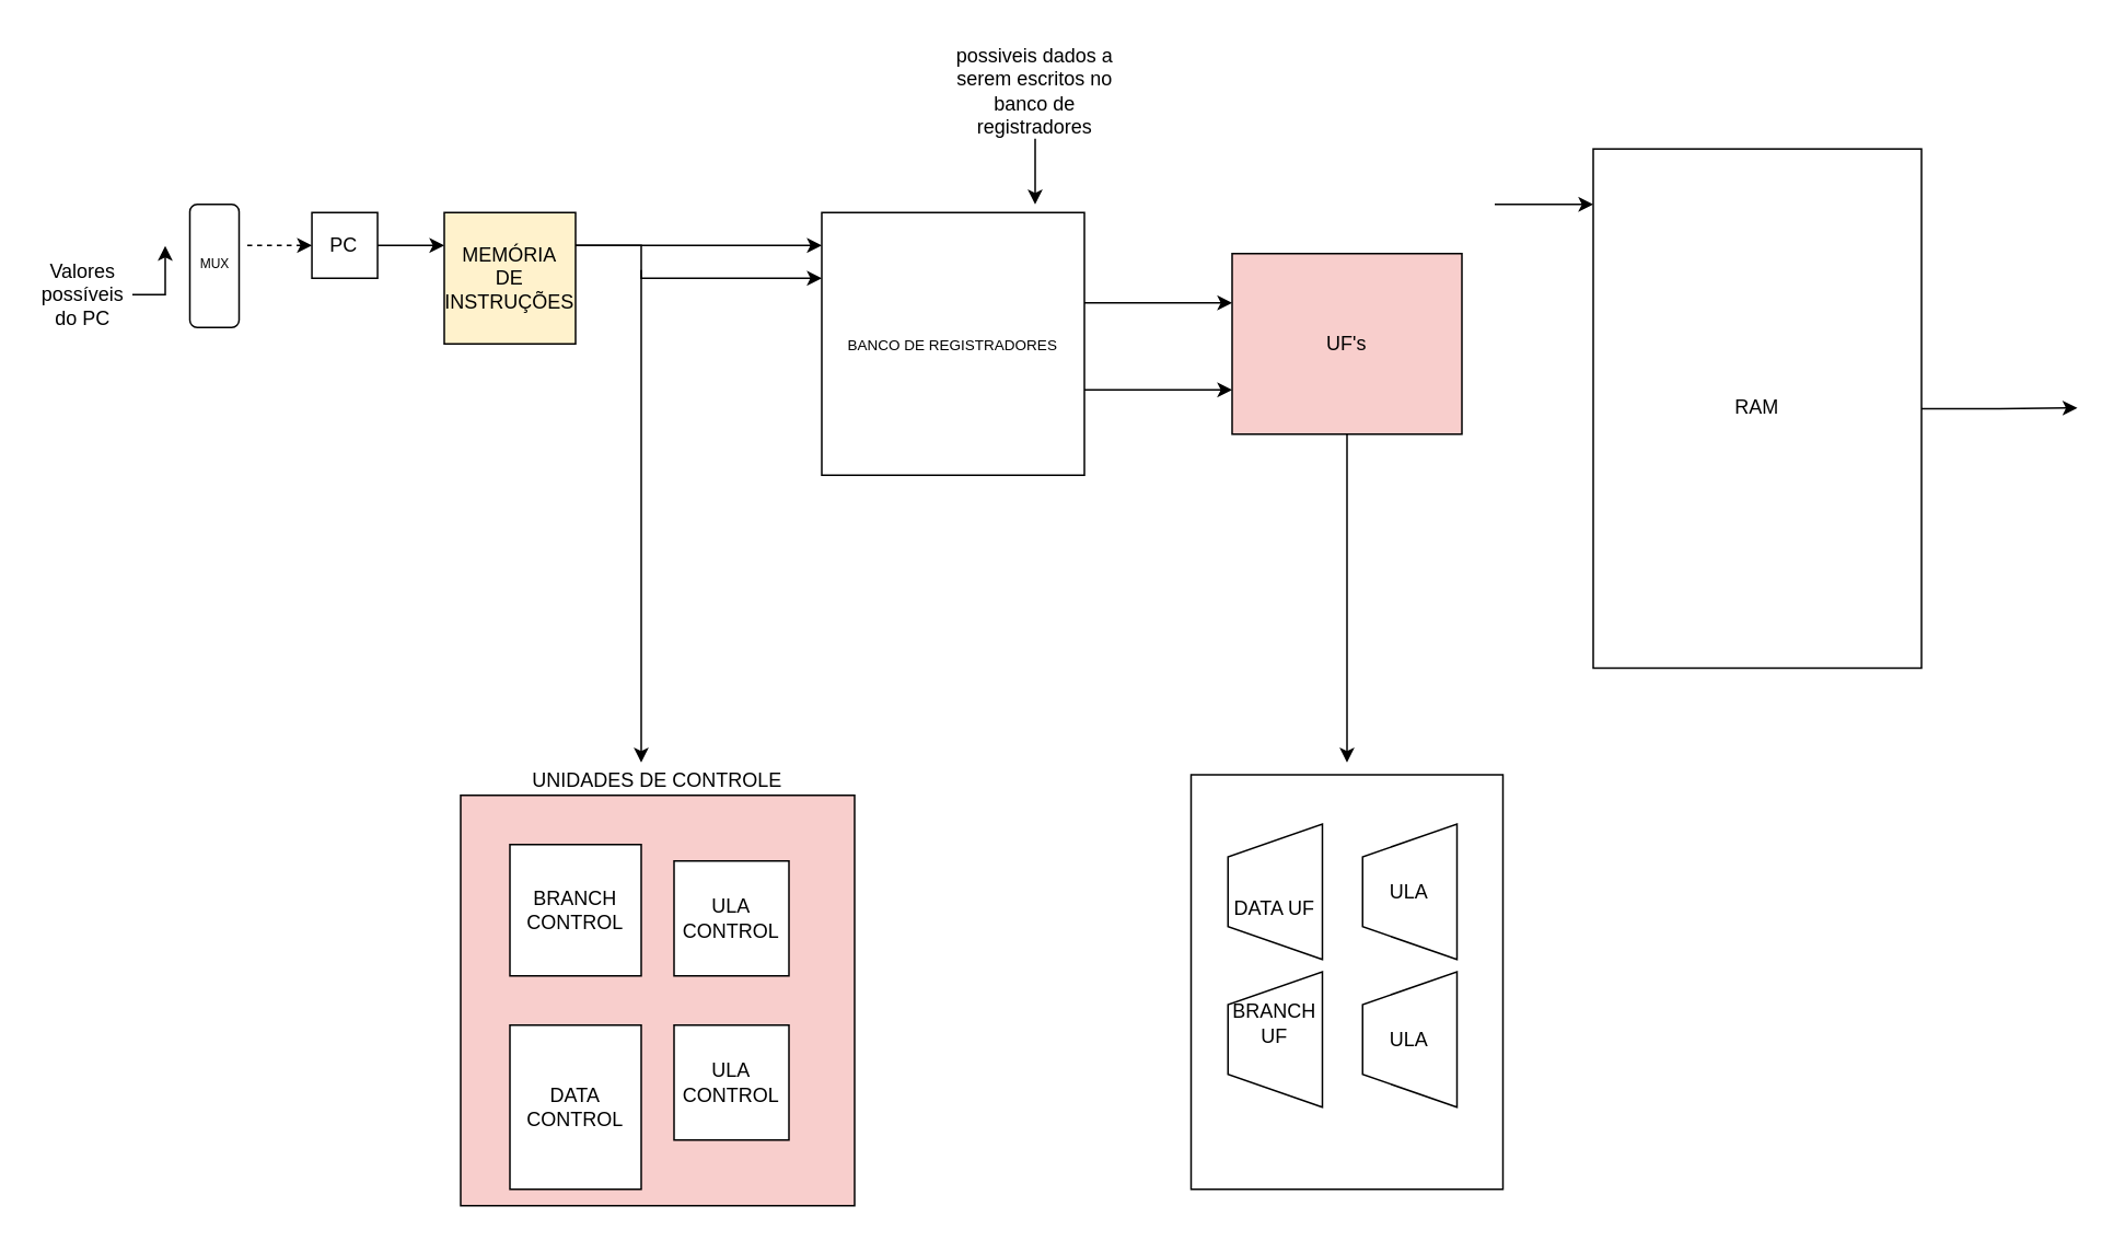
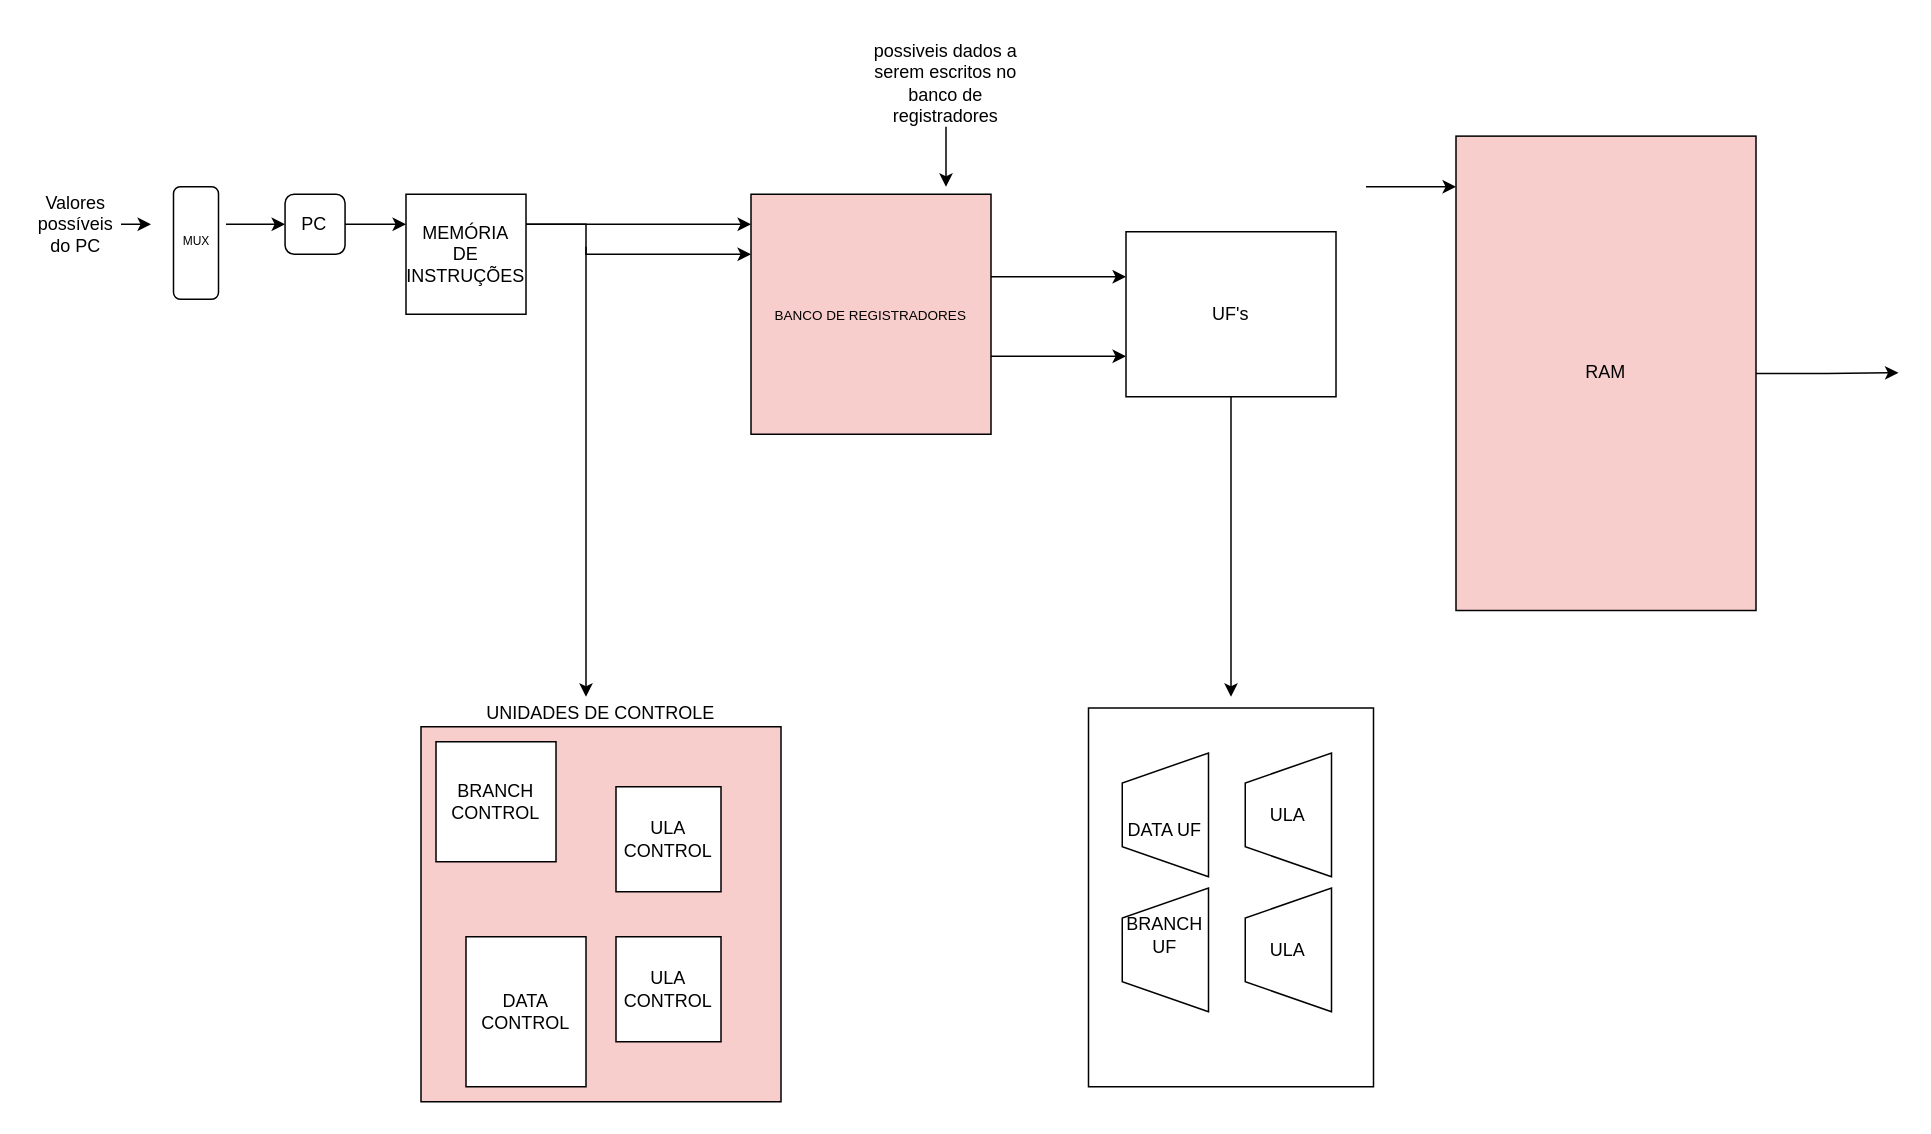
  <mxCell id="0" />
  <mxCell id="1" parent="0" />
  <mxCell id="2" value="" style="rounded=0;whiteSpace=wrap;html=1;" vertex="1" parent="1"><mxGeometry x="725" y="471.5" width="190" height="252.5" as="geometry" /></mxCell>
  <mxCell id="3" style="edgeStyle=orthogonalEdgeStyle;rounded=0;orthogonalLoop=1;jettySize=auto;html=1;" parent="1" source="8" edge="1"><mxGeometry relative="1" as="geometry"><mxPoint x="270" y="149" as="targetPoint" /><mxPoint x="150" y="149" as="sourcePoint" /></mxGeometry></mxCell>
  <mxCell id="4" style="edgeStyle=orthogonalEdgeStyle;rounded=0;orthogonalLoop=1;jettySize=auto;html=1;exitX=1;exitY=0.25;exitDx=0;exitDy=0;entryX=0;entryY=0.125;entryDx=0;entryDy=0;entryPerimeter=0;" parent="1" source="6" target="7" edge="1"><mxGeometry relative="1" as="geometry"><mxPoint x="390" y="149.048" as="targetPoint" /></mxGeometry></mxCell>
  <mxCell id="5" style="edgeStyle=orthogonalEdgeStyle;rounded=0;orthogonalLoop=1;jettySize=auto;html=1;exitX=1;exitY=0.25;exitDx=0;exitDy=0;entryX=0;entryY=0.25;entryDx=0;entryDy=0;" parent="1" source="6" target="7" edge="1"><mxGeometry relative="1" as="geometry"><mxPoint x="430" y="199" as="targetPoint" /><Array as="points"><mxPoint x="390" y="149" /><mxPoint x="390" y="169" /></Array></mxGeometry></mxCell>
- <mxCell id="6" value="MEMÓRIA&lt;br&gt;DE&lt;br&gt;INSTRUÇÕES" style="whiteSpace=wrap;html=1;fillColor=#fff2cc;" parent="1" vertex="1"><mxGeometry x="270" y="129" width="80" height="80" as="geometry" /></mxCell>
- <mxCell id="7" value="&lt;font style=&quot;font-size: 9px;&quot;&gt;BANCO DE REGISTRADORES&lt;/font&gt;" style="whiteSpace=wrap;html=1;" parent="1" vertex="1"><mxGeometry x="500" y="129" width="160" height="160" as="geometry" /></mxCell>
- <mxCell id="8" value="PC" style="whiteSpace=wrap;html=1;" parent="1" vertex="1"><mxGeometry x="189.37" y="129" width="40" height="40" as="geometry" /></mxCell>
+ <mxCell id="6" value="MEMÓRIA&lt;br&gt;DE&lt;br&gt;INSTRUÇÕES" style="whiteSpace=wrap;html=1;" parent="1" vertex="1"><mxGeometry x="270" y="129" width="80" height="80" as="geometry" /></mxCell>
+ <mxCell id="7" value="&lt;font style=&quot;font-size: 9px;&quot;&gt;BANCO DE REGISTRADORES&lt;/font&gt;" style="whiteSpace=wrap;html=1;fillColor=#f8cecc;" parent="1" vertex="1"><mxGeometry x="500" y="129" width="160" height="160" as="geometry" /></mxCell>
+ <mxCell id="8" value="PC" style="whiteSpace=wrap;html=1;rounded=1;" parent="1" vertex="1"><mxGeometry x="189.37" y="129" width="40" height="40" as="geometry" /></mxCell>
  <mxCell id="9" value="" style="group" parent="1" vertex="1" connectable="0"><mxGeometry x="110" y="124" width="40" height="75" as="geometry" /></mxCell>
  <mxCell id="10" value="" style="rounded=1;whiteSpace=wrap;html=1;rotation=-90;" parent="9" vertex="1"><mxGeometry x="-17.5" y="22.5" width="75" height="30" as="geometry" /></mxCell>
  <mxCell id="11" value="&lt;font style=&quot;font-size: 8px;&quot;&gt;MUX&lt;/font&gt;" style="text;html=1;align=center;verticalAlign=middle;resizable=0;points=[];autosize=1;strokeColor=none;fillColor=none;" parent="9" vertex="1"><mxGeometry y="20" width="40" height="30" as="geometry" /></mxCell>
- <mxCell id="12" style="edgeStyle=orthogonalEdgeStyle;rounded=0;orthogonalLoop=1;jettySize=auto;html=1;entryX=0;entryY=0.5;entryDx=0;entryDy=0;dashed=1;" parent="1" source="11" target="8" edge="1"><mxGeometry relative="1" as="geometry"><Array as="points"><mxPoint x="180" y="149" /><mxPoint x="180" y="149" /></Array></mxGeometry></mxCell>
+ <mxCell id="12" style="edgeStyle=orthogonalEdgeStyle;rounded=0;orthogonalLoop=1;jettySize=auto;html=1;entryX=0;entryY=0.5;entryDx=0;entryDy=0;" parent="1" source="11" target="8" edge="1"><mxGeometry relative="1" as="geometry"><Array as="points"><mxPoint x="180" y="149" /><mxPoint x="180" y="149" /></Array></mxGeometry></mxCell>
  <mxCell id="13" style="edgeStyle=orthogonalEdgeStyle;rounded=0;orthogonalLoop=1;jettySize=auto;html=1;exitX=1;exitY=0.5;exitDx=0;exitDy=0;" parent="1" source="14" edge="1"><mxGeometry relative="1" as="geometry"><mxPoint x="100" y="149.286" as="targetPoint" /></mxGeometry></mxCell>
- <mxCell id="14" value="Valores possíveis do PC" style="text;html=1;align=center;verticalAlign=middle;whiteSpace=wrap;rounded=0;fontColor=light-dark(#000000,#FFFFFF);" parent="1" vertex="1"><mxGeometry x="20" y="164" width="60" height="30" as="geometry" /></mxCell>
+ <mxCell id="14" value="Valores possíveis do PC" style="text;html=1;align=center;verticalAlign=middle;whiteSpace=wrap;rounded=0;fontColor=light-dark(#000000,#FFFFFF);" parent="1" vertex="1"><mxGeometry x="20" y="134" width="60" height="30" as="geometry" /></mxCell>
  <mxCell id="15" value="UNIDADES DE CONTROLE" style="whiteSpace=wrap;html=1;labelPosition=center;verticalLabelPosition=top;align=center;verticalAlign=bottom;fillColor=#f8cecc;" parent="1" vertex="1"><mxGeometry x="280" y="484" width="240" height="250" as="geometry" /></mxCell>
  <mxCell id="16" value="" style="endArrow=classic;html=1;rounded=0;" edge="1" parent="1"><mxGeometry width="50" height="50" relative="1" as="geometry"><mxPoint x="390" y="164" as="sourcePoint" /><mxPoint x="390" y="464" as="targetPoint" /></mxGeometry></mxCell>
- <mxCell id="17" value="&lt;div&gt;BRANCH&lt;/div&gt;&lt;div&gt;CONTROL&lt;/div&gt;" style="rounded=0;whiteSpace=wrap;html=1;" vertex="1" parent="1"><mxGeometry x="310" y="514" width="80" height="80" as="geometry" /></mxCell>
+ <mxCell id="17" value="&lt;div&gt;BRANCH&lt;/div&gt;&lt;div&gt;CONTROL&lt;/div&gt;" style="rounded=0;whiteSpace=wrap;html=1;" vertex="1" parent="1"><mxGeometry x="290" y="494" width="80" height="80" as="geometry" /></mxCell>
  <mxCell id="18" value="&lt;div&gt;DATA&lt;/div&gt;&lt;div&gt;CONTROL&lt;/div&gt;" style="rounded=0;whiteSpace=wrap;html=1;" vertex="1" parent="1"><mxGeometry x="310" y="624" width="80" height="100" as="geometry" /></mxCell>
  <mxCell id="19" value="&lt;div&gt;ULA &lt;br&gt;&lt;/div&gt;&lt;div&gt;CONTROL&lt;/div&gt;" style="rounded=0;whiteSpace=wrap;html=1;" vertex="1" parent="1"><mxGeometry x="410" y="524" width="70" height="70" as="geometry" /></mxCell>
  <mxCell id="20" value="&lt;div&gt;ULA &lt;br&gt;&lt;/div&gt;&lt;div&gt;CONTROL&lt;/div&gt;" style="rounded=0;whiteSpace=wrap;html=1;" vertex="1" parent="1"><mxGeometry x="410" y="624" width="70" height="70" as="geometry" /></mxCell>
  <mxCell id="21" value="" style="shape=trapezoid;perimeter=trapezoidPerimeter;whiteSpace=wrap;html=1;fixedSize=1;rotation=-90;" vertex="1" parent="1"><mxGeometry x="735" y="514" width="82.5" height="57.5" as="geometry" /></mxCell>
  <mxCell id="22" value="DATA UF" style="text;html=1;align=center;verticalAlign=middle;whiteSpace=wrap;rounded=0;" vertex="1" parent="1"><mxGeometry x="746.25" y="537.75" width="60" height="30" as="geometry" /></mxCell>
  <mxCell id="23" value="" style="shape=trapezoid;perimeter=trapezoidPerimeter;whiteSpace=wrap;html=1;fixedSize=1;rotation=-90;" vertex="1" parent="1"><mxGeometry x="735" y="604" width="82.5" height="57.5" as="geometry" /></mxCell>
  <mxCell id="24" value="BRANCH UF" style="text;html=1;align=center;verticalAlign=middle;whiteSpace=wrap;rounded=0;" vertex="1" parent="1"><mxGeometry x="746.25" y="607.75" width="60" height="30" as="geometry" /></mxCell>
  <mxCell id="25" value="" style="shape=trapezoid;perimeter=trapezoidPerimeter;whiteSpace=wrap;html=1;fixedSize=1;rotation=-90;" vertex="1" parent="1"><mxGeometry x="817" y="514" width="82.5" height="57.5" as="geometry" /></mxCell>
  <mxCell id="26" value="ULA" style="text;html=1;align=center;verticalAlign=middle;whiteSpace=wrap;rounded=0;" vertex="1" parent="1"><mxGeometry x="828.25" y="527.75" width="60" height="30" as="geometry" /></mxCell>
  <mxCell id="27" value="" style="shape=trapezoid;perimeter=trapezoidPerimeter;whiteSpace=wrap;html=1;fixedSize=1;rotation=-90;" vertex="1" parent="1"><mxGeometry x="817" y="604" width="82.5" height="57.5" as="geometry" /></mxCell>
  <mxCell id="28" value="ULA" style="text;html=1;align=center;verticalAlign=middle;whiteSpace=wrap;rounded=0;" vertex="1" parent="1"><mxGeometry x="828.25" y="617.75" width="60" height="30" as="geometry" /></mxCell>
  <mxCell id="29" style="edgeStyle=orthogonalEdgeStyle;rounded=0;orthogonalLoop=1;jettySize=auto;html=1;" edge="1" parent="1" source="30"><mxGeometry relative="1" as="geometry"><mxPoint x="1265" y="248" as="targetPoint" /></mxGeometry></mxCell>
- <mxCell id="30" value="RAM" style="rounded=0;whiteSpace=wrap;html=1;" vertex="1" parent="1"><mxGeometry x="970" y="90.25" width="200" height="316.25" as="geometry" /></mxCell>
+ <mxCell id="30" value="RAM" style="rounded=0;whiteSpace=wrap;html=1;fillColor=#f8cecc;" vertex="1" parent="1"><mxGeometry x="970" y="90.25" width="200" height="316.25" as="geometry" /></mxCell>
  <mxCell id="31" value="" style="endArrow=classic;html=1;rounded=0;" edge="1" parent="1"><mxGeometry width="50" height="50" relative="1" as="geometry"><mxPoint x="630" y="84" as="sourcePoint" /><mxPoint x="630" y="124" as="targetPoint" /></mxGeometry></mxCell>
  <mxCell id="32" value="possiveis dados a serem escritos no banco de registradores" style="text;html=1;align=center;verticalAlign=middle;whiteSpace=wrap;rounded=0;" vertex="1" parent="1"><mxGeometry x="580" y="20.25" width="100" height="70" as="geometry" /></mxCell>
  <mxCell id="33" style="edgeStyle=orthogonalEdgeStyle;rounded=0;orthogonalLoop=1;jettySize=auto;html=1;" edge="1" parent="1" source="34"><mxGeometry relative="1" as="geometry"><mxPoint x="820" y="464" as="targetPoint" /></mxGeometry></mxCell>
- <mxCell id="34" value="UF's" style="rounded=0;whiteSpace=wrap;html=1;fillColor=#f8cecc;" vertex="1" parent="1"><mxGeometry x="750" y="154" width="140" height="110" as="geometry" /></mxCell>
+ <mxCell id="34" value="UF's" style="rounded=0;whiteSpace=wrap;html=1;" vertex="1" parent="1"><mxGeometry x="750" y="154" width="140" height="110" as="geometry" /></mxCell>
  <mxCell id="35" value="" style="endArrow=classic;html=1;rounded=0;exitX=1;exitY=0.675;exitDx=0;exitDy=0;exitPerimeter=0;" edge="1" parent="1" source="7"><mxGeometry width="50" height="50" relative="1" as="geometry"><mxPoint x="690" y="234" as="sourcePoint" /><mxPoint x="750" y="237" as="targetPoint" /></mxGeometry></mxCell>
  <mxCell id="36" value="" style="endArrow=classic;html=1;rounded=0;exitX=1;exitY=0.675;exitDx=0;exitDy=0;exitPerimeter=0;" edge="1" parent="1"><mxGeometry width="50" height="50" relative="1" as="geometry"><mxPoint x="660" y="184" as="sourcePoint" /><mxPoint x="750" y="184" as="targetPoint" /></mxGeometry></mxCell>
  <mxCell id="37" value="" style="endArrow=classic;html=1;rounded=0;" edge="1" parent="1"><mxGeometry width="50" height="50" relative="1" as="geometry"><mxPoint x="910" y="124" as="sourcePoint" /><mxPoint x="970" y="124" as="targetPoint" /></mxGeometry></mxCell>
